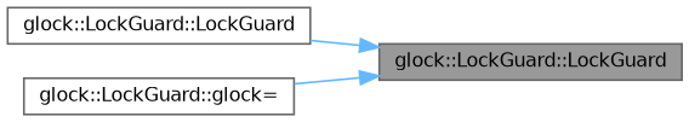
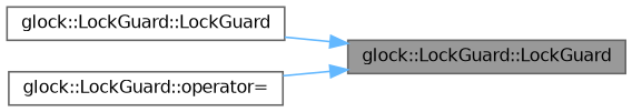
  digraph {
    rankdir=RL
    node [color=grey40 fillcolor=white fontname=Helvetica fontsize=10 shape=box style=filled]
    edge [color=steelblue1 dir=back fontname=Helvetica fontsize=10 labelfontname=Helvetica labelfontsize=10 style=solid]
    n1 [color=gray40 fillcolor=grey60 fontcolor=black height=0.2 label="glock::LockGuard::LockGuard" width=0.4]
    n2 [height=0.2 label="glock::LockGuard::LockGuard" width=0.4]
-   n3 [height=0.2 label="glock::LockGuard::glock=" width=0.4]
+   n3 [height=0.2 label="glock::LockGuard::operator=" width=0.4]
    n1 -> n2
    n1 -> n3
  }
